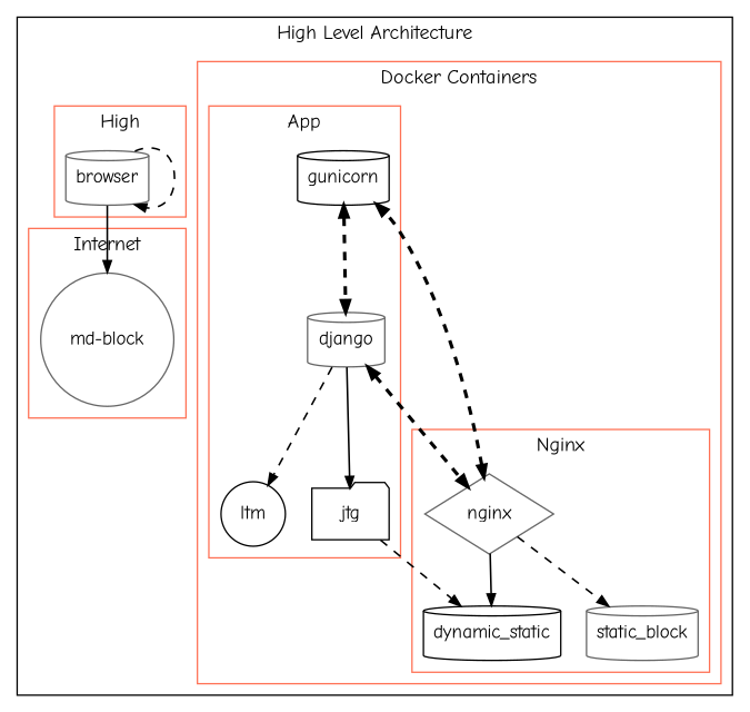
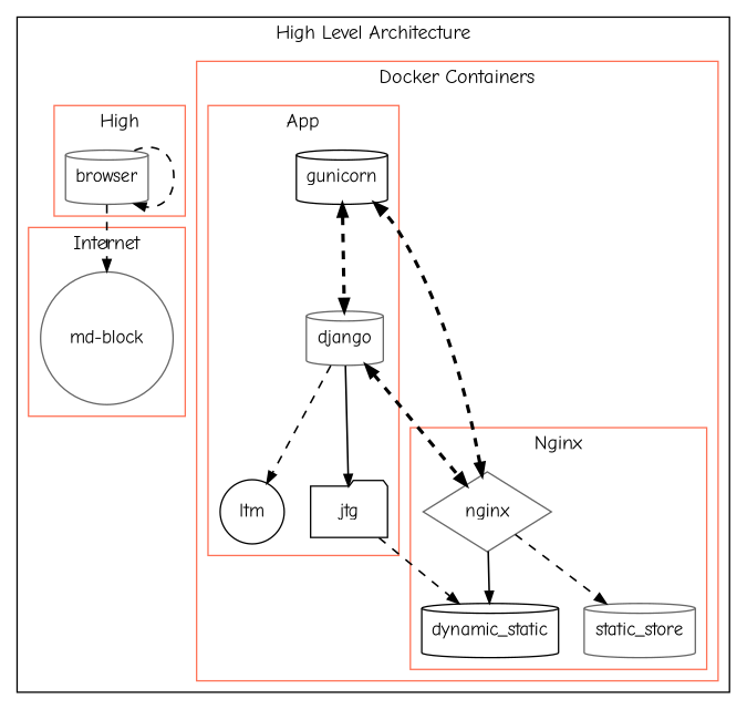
  digraph {
    compound=true
    fontname="Comic Neue"
    rankdir=TB
    node [color=gray40 fontname="Comic Neue" fontsize=13 margin=0.1 shape=cylinder]
    edge [arrowsize=0.8 fontname="Comic Neue" fontsize=10 penwidth=1.2 style=dashed]
    n1 [label=nginx shape=diamond]
-   n2 [label=static_block]
+   n2 [label=static_store]
    n3 [color=black label=dynamic_static]
    n4 [color=black label=gunicorn]
    n5 [label=django]
    n6 [color=black label=ltm shape=circle]
    n7 [color=black label=jtg shape=folder]
    n8 [label=browser]
    n9 [label="md-block" shape=circle]
    subgraph cluster_1 {
      color=Black
      label="High Level Architecture"
      subgraph cluster_2 {
        color=Coral1
        label="Docker Containers"
        subgraph cluster_3 {
          color=Coral1
          label=Nginx
          n1
          n2
          n3
        }
        subgraph cluster_4 {
          color=Coral1
          label=App
          n4
          n5
          n6
          n7
        }
      }
      subgraph cluster_5 {
        color=Coral1
        label=High
        n8
      }
      subgraph cluster_6 {
        color=Coral1
        label=Internet
        n9
      }
    }
    n1 -> n2
    n1 -> n3 [style=bold]
    n1 -> n4 [dir=both penwidth=2.4]
    n4 -> n5 [dir=both penwidth=2.4]
    n5 -> n1 [dir=both penwidth=2.4]
    n5 -> n6
    n5 -> n7 [style=bold]
    n7 -> n3
    n8 -> n8
-   n8 -> n9 [style=bold]
+   n8 -> n9
  }
